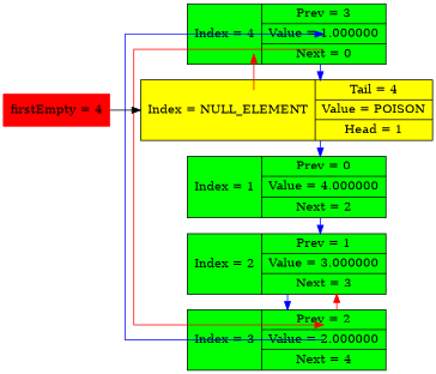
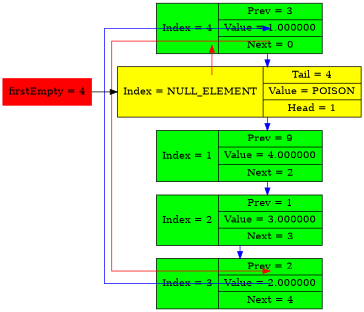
  digraph {
    rankdir=LR
    splines=ortho
    node [fillcolor=green shape=record style=filled]
    n1 [fillcolor=yellow label=" {Index = NULL_ELEMENT | {<prev> Tail = 4 | Value = POISON | <next> Head = 1}}"]
-   n2 [label=" {Index = 1 |{ <prev> Prev = 0 | Value =  4.000000 | <next> Next = 2}} "]
+   n2 [label=" {Index = 1 |{ <prev> Prev = 9 | Value =  4.000000 | <next> Next = 2}} "]
    n3 [label=" {Index = 2 |{ <prev> Prev = 1 | Value =  3.000000 | <next> Next = 3}} "]
    n4 [label=" {Index = 3 |{ <prev> Prev = 2 | Value =  2.000000 | <next> Next = 4}} "]
    n5 [label=" {Index = 4 |{ <prev> Prev = 3 | Value =  1.000000 | <next> Next = 0}} "]
    n6 [color=red label="firstEmpty = 4" fillcolor=""]
    subgraph sub_1 {
      rank=same
      n1
      n2
      n3
      n4
      n5
    }
    n1 -> n2 [style=invis]
    n1 -> n2 [color=blue headport=prev tailport=next]
    n1 -> n5 [color=red headport=next tailport=prev]
    n2 -> n3 [style=invis]
    n2 -> n3 [color=blue headport=prev tailport=next]
    n3 -> n4 [style=invis]
    n3 -> n4 [color=blue headport=prev tailport=next]
-   n4 -> n3 [color=red headport=next tailport=prev]
    n4 -> n5 [style=invis]
    n4 -> n5 [color=blue headport=prev tailport=next]
    n5 -> n1 [color=blue headport=prev tailport=next]
    n5 -> n4 [color=red headport=next tailport=prev]
    n6 -> n1
  }
